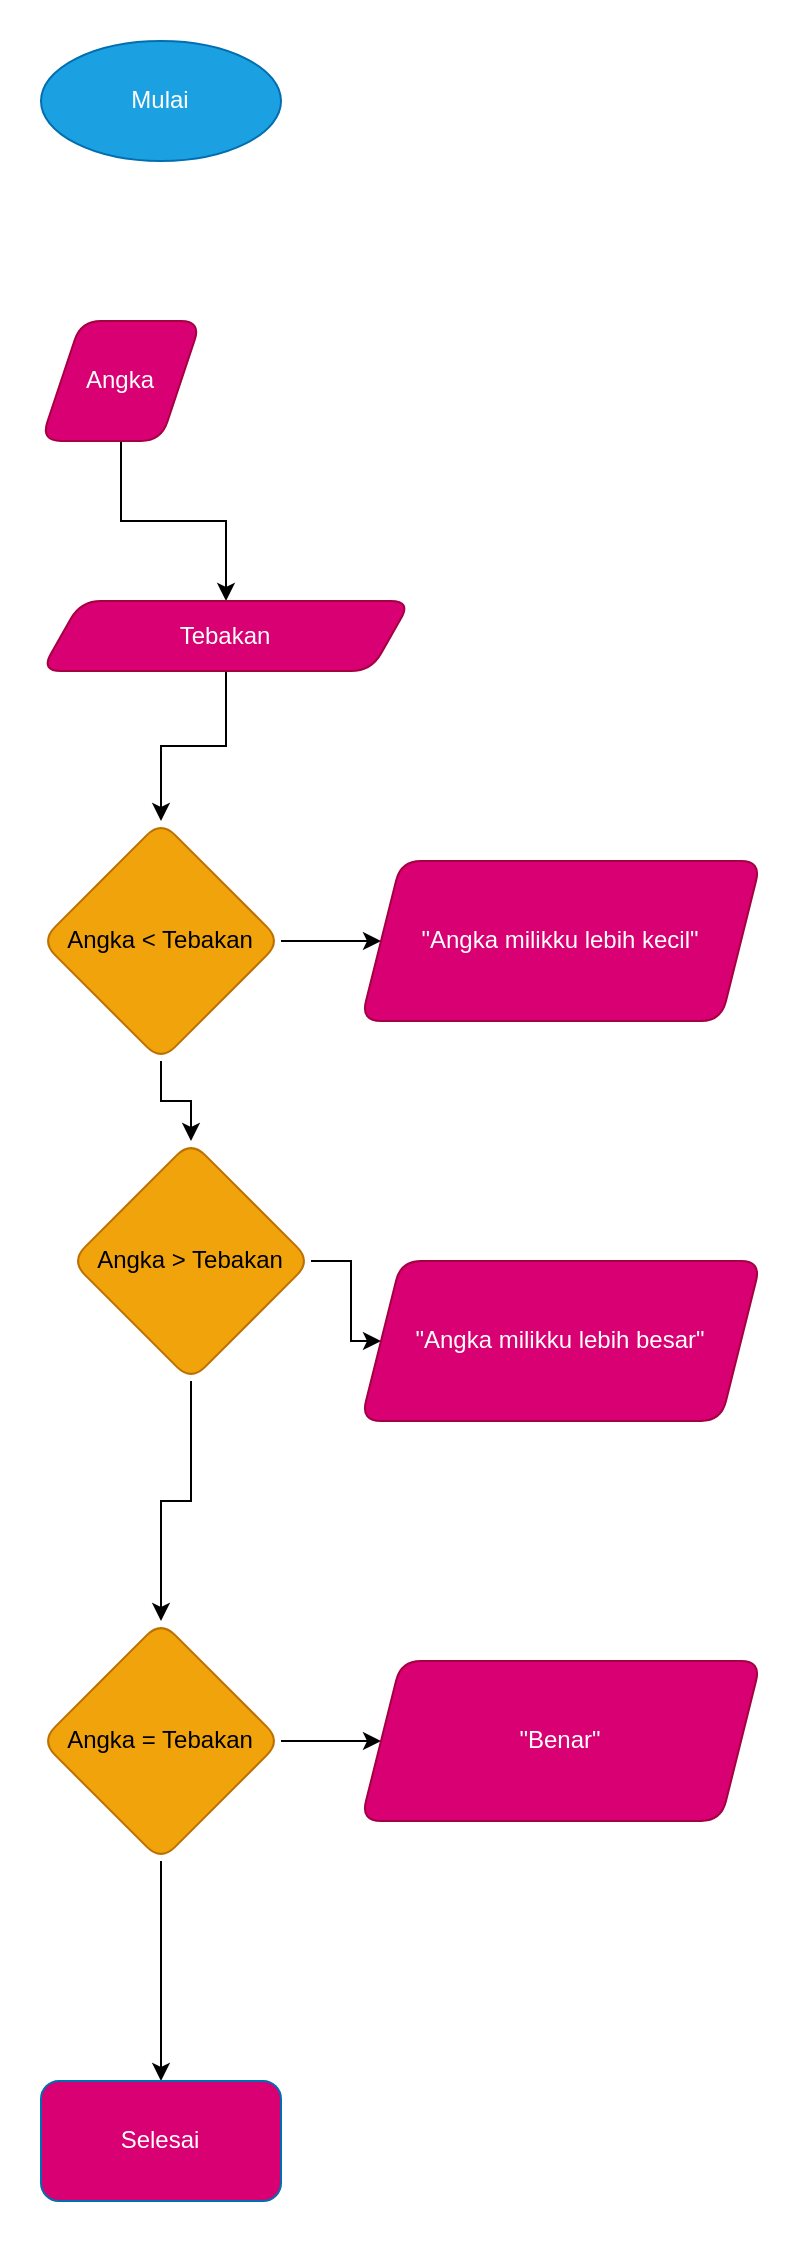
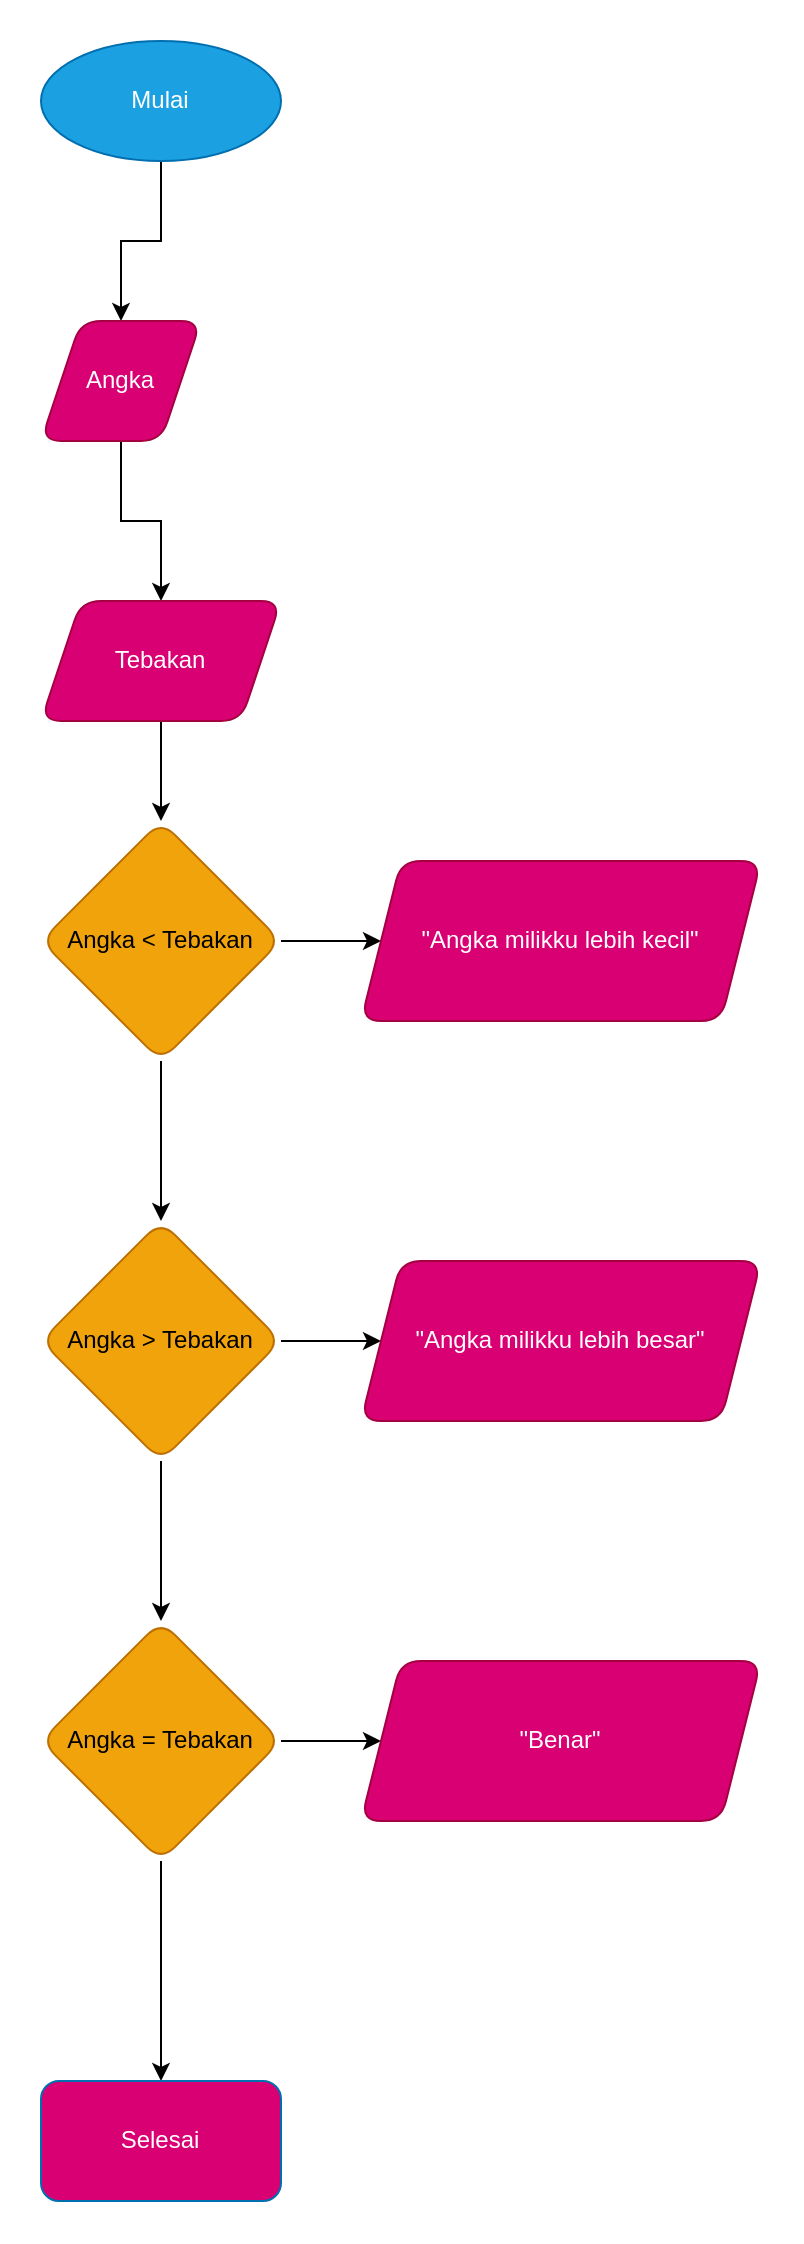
  <mxCell id="0" />
  <mxCell id="1" parent="0" />
+ <mxCell id="2" value="" style="edgeStyle=orthogonalEdgeStyle;rounded=0;orthogonalLoop=1;jettySize=auto;html=1;" edge="1" parent="1" source="3" target="5"><mxGeometry relative="1" as="geometry" /></mxCell>
  <mxCell id="3" value="Mulai" style="ellipse;whiteSpace=wrap;html=1;fillColor=#1ba1e2;fontColor=#ffffff;strokeColor=#006EAF;" vertex="1" parent="1"><mxGeometry x="20" y="20" width="120" height="60" as="geometry" /></mxCell>
  <mxCell id="4" value="" style="edgeStyle=orthogonalEdgeStyle;rounded=0;orthogonalLoop=1;jettySize=auto;html=1;" edge="1" parent="1" source="5" target="7"><mxGeometry relative="1" as="geometry" /></mxCell>
  <mxCell id="5" value="Angka" style="shape=parallelogram;perimeter=parallelogramPerimeter;whiteSpace=wrap;html=1;fixedSize=1;rounded=1;fillColor=#d80073;fontColor=#ffffff;strokeColor=#A50040;" vertex="1" parent="1"><mxGeometry x="20" y="160" width="80" height="60" as="geometry" /></mxCell>
  <mxCell id="6" value="" style="edgeStyle=orthogonalEdgeStyle;rounded=0;orthogonalLoop=1;jettySize=auto;html=1;" edge="1" parent="1" source="7" target="10"><mxGeometry relative="1" as="geometry" /></mxCell>
- <mxCell id="7" value="Tebakan" style="shape=parallelogram;perimeter=parallelogramPerimeter;whiteSpace=wrap;html=1;fixedSize=1;rounded=1;fillColor=#d80073;fontColor=#ffffff;strokeColor=#A50040;" vertex="1" parent="1"><mxGeometry x="20" y="300" width="185" height="35" as="geometry" /></mxCell>
+ <mxCell id="7" value="Tebakan" style="shape=parallelogram;perimeter=parallelogramPerimeter;whiteSpace=wrap;html=1;fixedSize=1;rounded=1;fillColor=#d80073;fontColor=#ffffff;strokeColor=#A50040;" vertex="1" parent="1"><mxGeometry x="20" y="300" width="120" height="60" as="geometry" /></mxCell>
  <mxCell id="8" value="" style="edgeStyle=orthogonalEdgeStyle;rounded=0;orthogonalLoop=1;jettySize=auto;html=1;" edge="1" parent="1" source="10" target="11"><mxGeometry relative="1" as="geometry" /></mxCell>
  <mxCell id="9" value="" style="edgeStyle=orthogonalEdgeStyle;rounded=0;orthogonalLoop=1;jettySize=auto;html=1;" edge="1" parent="1" source="10" target="14"><mxGeometry relative="1" as="geometry" /></mxCell>
  <mxCell id="10" value="Angka &amp;lt; Tebakan" style="rhombus;whiteSpace=wrap;html=1;rounded=1;fillColor=#f0a30a;fontColor=#000000;strokeColor=#BD7000;" vertex="1" parent="1"><mxGeometry x="20" y="410" width="120" height="120" as="geometry" /></mxCell>
  <mxCell id="11" value="&quot;Angka milikku lebih kecil&quot;" style="shape=parallelogram;perimeter=parallelogramPerimeter;whiteSpace=wrap;html=1;fixedSize=1;rounded=1;fillColor=#d80073;fontColor=#ffffff;strokeColor=#A50040;" vertex="1" parent="1"><mxGeometry x="180" y="430" width="200" height="80" as="geometry" /></mxCell>
  <mxCell id="12" value="" style="edgeStyle=orthogonalEdgeStyle;rounded=0;orthogonalLoop=1;jettySize=auto;html=1;" edge="1" parent="1" source="14" target="15"><mxGeometry relative="1" as="geometry" /></mxCell>
  <mxCell id="13" value="" style="edgeStyle=orthogonalEdgeStyle;rounded=0;orthogonalLoop=1;jettySize=auto;html=1;" edge="1" parent="1" source="14" target="18"><mxGeometry relative="1" as="geometry" /></mxCell>
- <mxCell id="14" value="Angka &amp;gt; Tebakan" style="rhombus;whiteSpace=wrap;html=1;rounded=1;fillColor=#f0a30a;fontColor=#000000;strokeColor=#BD7000;" vertex="1" parent="1"><mxGeometry x="35" y="570" width="120" height="120" as="geometry" /></mxCell>
+ <mxCell id="14" value="Angka &amp;gt; Tebakan" style="rhombus;whiteSpace=wrap;html=1;rounded=1;fillColor=#f0a30a;fontColor=#000000;strokeColor=#BD7000;" vertex="1" parent="1"><mxGeometry x="20" y="610" width="120" height="120" as="geometry" /></mxCell>
  <mxCell id="15" value="&quot;Angka milikku lebih besar&quot;" style="shape=parallelogram;perimeter=parallelogramPerimeter;whiteSpace=wrap;html=1;fixedSize=1;rounded=1;fillColor=#d80073;fontColor=#ffffff;strokeColor=#A50040;" vertex="1" parent="1"><mxGeometry x="180" y="630" width="200" height="80" as="geometry" /></mxCell>
  <mxCell id="16" value="" style="edgeStyle=orthogonalEdgeStyle;rounded=0;orthogonalLoop=1;jettySize=auto;html=1;" edge="1" parent="1" source="18" target="19"><mxGeometry relative="1" as="geometry" /></mxCell>
  <mxCell id="17" value="" style="edgeStyle=orthogonalEdgeStyle;rounded=0;orthogonalLoop=1;jettySize=auto;html=1;" edge="1" parent="1" source="18" target="20"><mxGeometry relative="1" as="geometry" /></mxCell>
  <mxCell id="18" value="Angka = Tebakan" style="rhombus;whiteSpace=wrap;html=1;rounded=1;fillColor=#f0a30a;fontColor=#000000;strokeColor=#BD7000;" vertex="1" parent="1"><mxGeometry x="20" y="810" width="120" height="120" as="geometry" /></mxCell>
  <mxCell id="19" value="&quot;Benar&quot;" style="shape=parallelogram;perimeter=parallelogramPerimeter;whiteSpace=wrap;html=1;fixedSize=1;rounded=1;fillColor=#d80073;fontColor=#ffffff;strokeColor=#A50040;" vertex="1" parent="1"><mxGeometry x="180" y="830" width="200" height="80" as="geometry" /></mxCell>
  <mxCell id="20" value="Selesai" style="whiteSpace=wrap;html=1;rounded=1;fillColor=#d80073;fontColor=#ffffff;strokeColor=#006EAF;" vertex="1" parent="1"><mxGeometry x="20" y="1040" width="120" height="60" as="geometry" /></mxCell>
